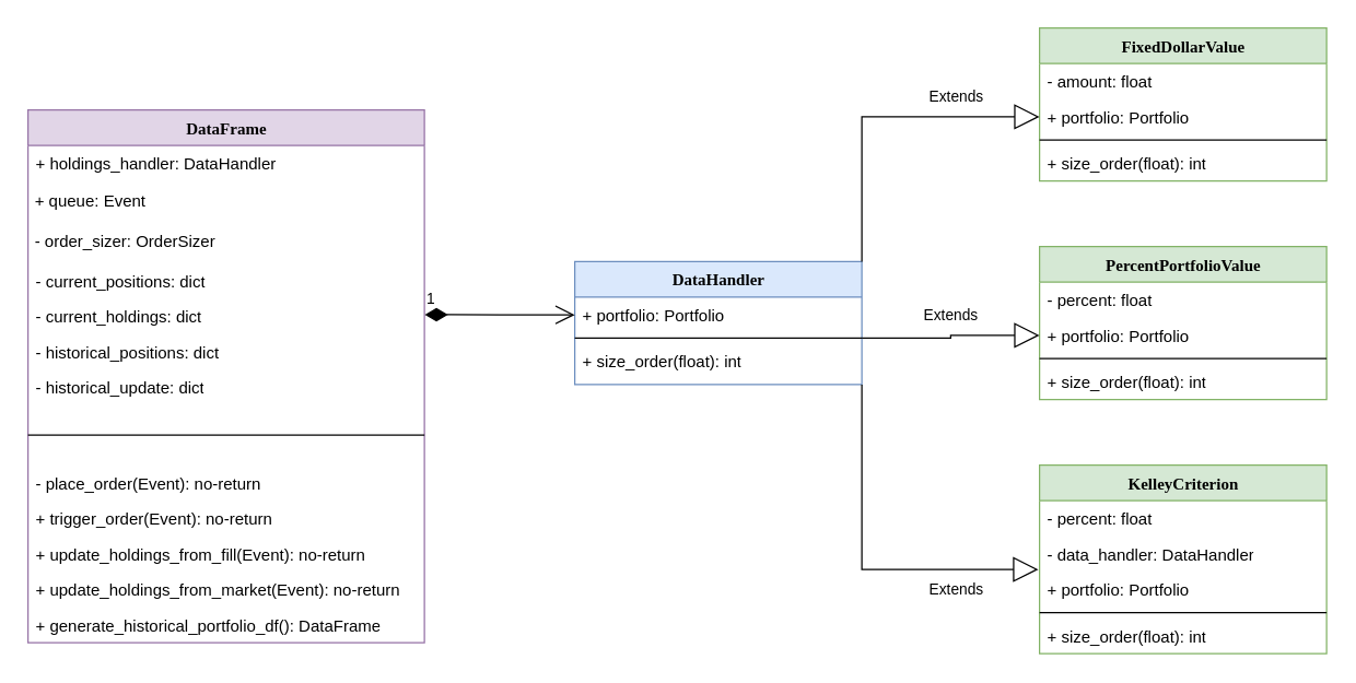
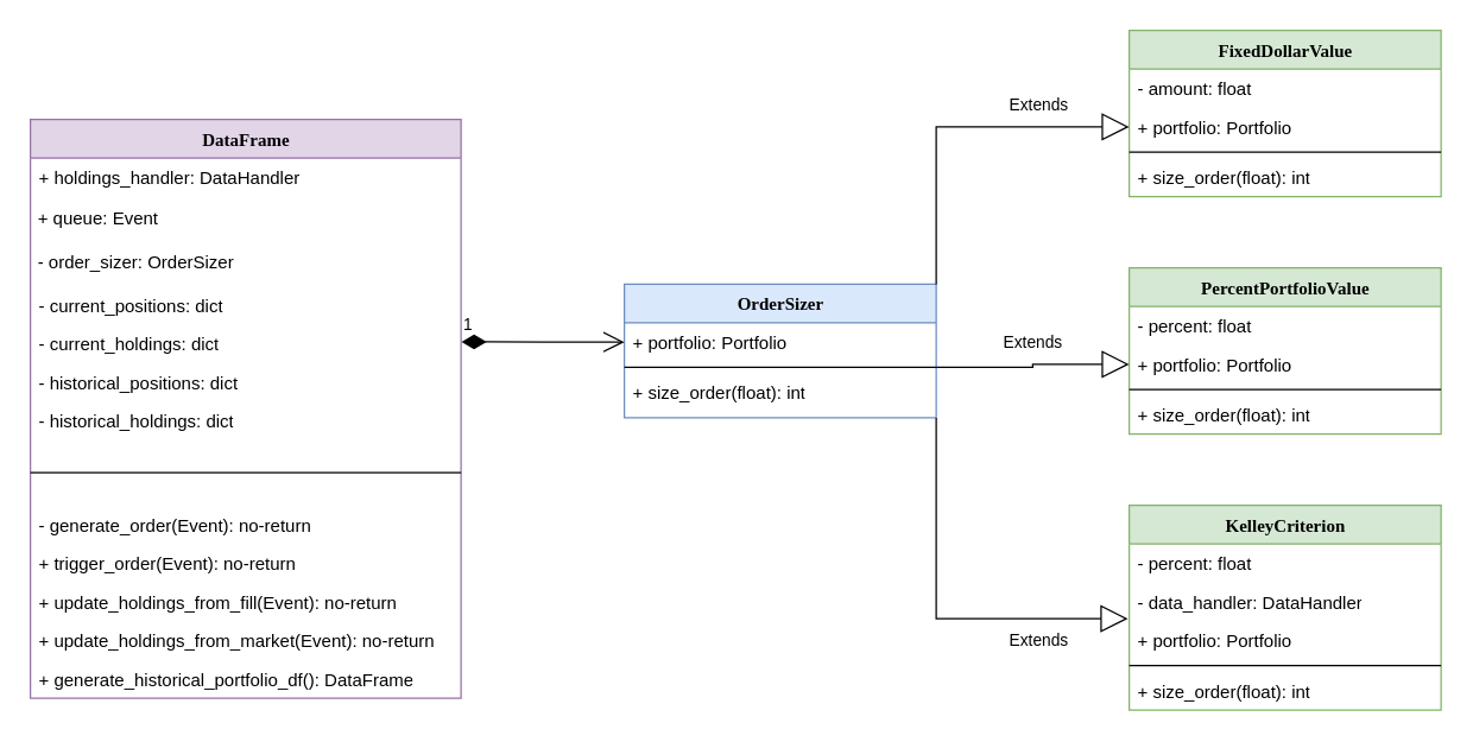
  <mxCell id="0" />
  <mxCell id="1" parent="0" />
- <mxCell id="2" value="DataHandler" style="swimlane;html=1;fontStyle=1;align=center;verticalAlign=top;childLayout=stackLayout;horizontal=1;startSize=26;horizontalStack=0;resizeParent=1;resizeLast=0;collapsible=1;marginBottom=0;swimlaneFillColor=#ffffff;rounded=0;shadow=0;comic=0;labelBackgroundColor=none;strokeWidth=1;fillColor=#dae8fc;fontFamily=Verdana;fontSize=12;strokeColor=#6c8ebf;" parent="1" vertex="1"><mxGeometry x="420" y="191" width="210" height="90" as="geometry" /></mxCell>
+ <mxCell id="2" value="OrderSizer" style="swimlane;html=1;fontStyle=1;align=center;verticalAlign=top;childLayout=stackLayout;horizontal=1;startSize=26;horizontalStack=0;resizeParent=1;resizeLast=0;collapsible=1;marginBottom=0;swimlaneFillColor=#ffffff;rounded=0;shadow=0;comic=0;labelBackgroundColor=none;strokeWidth=1;fillColor=#dae8fc;fontFamily=Verdana;fontSize=12;strokeColor=#6c8ebf;" parent="1" vertex="1"><mxGeometry x="420" y="191" width="210" height="90" as="geometry" /></mxCell>
  <mxCell id="3" value="+ portfolio: Portfolio" style="text;html=1;strokeColor=none;fillColor=none;align=left;verticalAlign=top;spacingLeft=4;spacingRight=4;whiteSpace=wrap;overflow=hidden;rotatable=0;points=[[0,0.5],[1,0.5]];portConstraint=eastwest;" parent="2" vertex="1"><mxGeometry y="26" width="210" height="26" as="geometry" /></mxCell>
  <mxCell id="4" value="" style="line;html=1;strokeWidth=1;fillColor=none;align=left;verticalAlign=middle;spacingTop=-1;spacingLeft=3;spacingRight=3;rotatable=0;labelPosition=right;points=[];portConstraint=eastwest;" parent="2" vertex="1"><mxGeometry y="52" width="210" height="8" as="geometry" /></mxCell>
  <mxCell id="5" value="+ size_order(float): int" style="text;html=1;strokeColor=none;fillColor=none;align=left;verticalAlign=top;spacingLeft=4;spacingRight=4;whiteSpace=wrap;overflow=hidden;rotatable=0;points=[[0,0.5],[1,0.5]];portConstraint=eastwest;" parent="2" vertex="1"><mxGeometry y="60" width="210" height="26" as="geometry" /></mxCell>
  <mxCell id="6" value="DataFrame" style="swimlane;html=1;fontStyle=1;align=center;verticalAlign=top;childLayout=stackLayout;horizontal=1;startSize=26;horizontalStack=0;resizeParent=1;resizeLast=0;collapsible=1;marginBottom=0;swimlaneFillColor=#ffffff;rounded=0;shadow=0;comic=0;labelBackgroundColor=none;strokeWidth=1;fillColor=#e1d5e7;fontFamily=Verdana;fontSize=12;strokeColor=#9673a6;" vertex="1" parent="1"><mxGeometry x="20" y="80" width="290" height="390" as="geometry" /></mxCell>
  <mxCell id="7" value="+ holdings_handler: DataHandler" style="text;html=1;strokeColor=none;fillColor=none;align=left;verticalAlign=top;spacingLeft=4;spacingRight=4;whiteSpace=wrap;overflow=hidden;rotatable=0;points=[[0,0.5],[1,0.5]];portConstraint=eastwest;" vertex="1" parent="6"><mxGeometry y="26" width="290" height="26" as="geometry" /></mxCell>
  <mxCell id="8" value="&amp;nbsp;+ queue: Event" style="text;html=1;strokeColor=none;fillColor=none;align=left;verticalAlign=middle;whiteSpace=wrap;rounded=0;" vertex="1" parent="6"><mxGeometry y="52" width="290" height="30" as="geometry" /></mxCell>
  <mxCell id="9" value="&amp;nbsp;- order_sizer: OrderSizer" style="text;html=1;strokeColor=none;fillColor=none;align=left;verticalAlign=middle;whiteSpace=wrap;rounded=0;" vertex="1" parent="6"><mxGeometry y="82" width="290" height="30" as="geometry" /></mxCell>
  <mxCell id="10" value="- current_positions: dict" style="text;html=1;strokeColor=none;fillColor=none;align=left;verticalAlign=top;spacingLeft=4;spacingRight=4;whiteSpace=wrap;overflow=hidden;rotatable=0;points=[[0,0.5],[1,0.5]];portConstraint=eastwest;" vertex="1" parent="6"><mxGeometry y="112" width="290" height="26" as="geometry" /></mxCell>
  <mxCell id="11" value="- current_holdings: dict" style="text;html=1;strokeColor=none;fillColor=none;align=left;verticalAlign=top;spacingLeft=4;spacingRight=4;whiteSpace=wrap;overflow=hidden;rotatable=0;points=[[0,0.5],[1,0.5]];portConstraint=eastwest;" vertex="1" parent="6"><mxGeometry y="138" width="290" height="26" as="geometry" /></mxCell>
  <mxCell id="12" value="- historical_positions: dict" style="text;html=1;strokeColor=none;fillColor=none;align=left;verticalAlign=top;spacingLeft=4;spacingRight=4;whiteSpace=wrap;overflow=hidden;rotatable=0;points=[[0,0.5],[1,0.5]];portConstraint=eastwest;" vertex="1" parent="6"><mxGeometry y="164" width="290" height="26" as="geometry" /></mxCell>
- <mxCell id="13" value="- historical_update: dict" style="text;html=1;strokeColor=none;fillColor=none;align=left;verticalAlign=top;spacingLeft=4;spacingRight=4;whiteSpace=wrap;overflow=hidden;rotatable=0;points=[[0,0.5],[1,0.5]];portConstraint=eastwest;" vertex="1" parent="6"><mxGeometry y="190" width="290" height="26" as="geometry" /></mxCell>
+ <mxCell id="13" value="- historical_holdings: dict" style="text;html=1;strokeColor=none;fillColor=none;align=left;verticalAlign=top;spacingLeft=4;spacingRight=4;whiteSpace=wrap;overflow=hidden;rotatable=0;points=[[0,0.5],[1,0.5]];portConstraint=eastwest;" vertex="1" parent="6"><mxGeometry y="190" width="290" height="26" as="geometry" /></mxCell>
  <mxCell id="14" value="" style="line;html=1;strokeWidth=1;fillColor=none;align=left;verticalAlign=middle;spacingTop=-1;spacingLeft=3;spacingRight=3;rotatable=0;labelPosition=right;points=[];portConstraint=eastwest;" vertex="1" parent="6"><mxGeometry y="216" width="290" height="44" as="geometry" /></mxCell>
- <mxCell id="15" value="- place_order(Event): no-return" style="text;html=1;strokeColor=none;fillColor=none;align=left;verticalAlign=top;spacingLeft=4;spacingRight=4;whiteSpace=wrap;overflow=hidden;rotatable=0;points=[[0,0.5],[1,0.5]];portConstraint=eastwest;" vertex="1" parent="6"><mxGeometry y="260" width="290" height="26" as="geometry" /></mxCell>
+ <mxCell id="15" value="- generate_order(Event): no-return" style="text;html=1;strokeColor=none;fillColor=none;align=left;verticalAlign=top;spacingLeft=4;spacingRight=4;whiteSpace=wrap;overflow=hidden;rotatable=0;points=[[0,0.5],[1,0.5]];portConstraint=eastwest;" vertex="1" parent="6"><mxGeometry y="260" width="290" height="26" as="geometry" /></mxCell>
  <mxCell id="16" value="+ trigger_order(Event): no-return" style="text;html=1;strokeColor=none;fillColor=none;align=left;verticalAlign=top;spacingLeft=4;spacingRight=4;whiteSpace=wrap;overflow=hidden;rotatable=0;points=[[0,0.5],[1,0.5]];portConstraint=eastwest;" vertex="1" parent="6"><mxGeometry y="286" width="290" height="26" as="geometry" /></mxCell>
  <mxCell id="17" value="+ update_holdings_from_fill(Event): no-return" style="text;html=1;strokeColor=none;fillColor=none;align=left;verticalAlign=top;spacingLeft=4;spacingRight=4;whiteSpace=wrap;overflow=hidden;rotatable=0;points=[[0,0.5],[1,0.5]];portConstraint=eastwest;" vertex="1" parent="6"><mxGeometry y="312" width="290" height="26" as="geometry" /></mxCell>
  <mxCell id="18" value="+ update_holdings_from_market(Event): no-return" style="text;html=1;strokeColor=none;fillColor=none;align=left;verticalAlign=top;spacingLeft=4;spacingRight=4;whiteSpace=wrap;overflow=hidden;rotatable=0;points=[[0,0.5],[1,0.5]];portConstraint=eastwest;" vertex="1" parent="6"><mxGeometry y="338" width="290" height="26" as="geometry" /></mxCell>
  <mxCell id="19" value="+ generate_historical_portfolio_df(): DataFrame" style="text;html=1;strokeColor=none;fillColor=none;align=left;verticalAlign=top;spacingLeft=4;spacingRight=4;whiteSpace=wrap;overflow=hidden;rotatable=0;points=[[0,0.5],[1,0.5]];portConstraint=eastwest;" vertex="1" parent="6"><mxGeometry y="364" width="290" height="26" as="geometry" /></mxCell>
  <mxCell id="20" value="FixedDollarValue" style="swimlane;html=1;fontStyle=1;align=center;verticalAlign=top;childLayout=stackLayout;horizontal=1;startSize=26;horizontalStack=0;resizeParent=1;resizeLast=0;collapsible=1;marginBottom=0;swimlaneFillColor=#ffffff;rounded=0;shadow=0;comic=0;labelBackgroundColor=none;strokeWidth=1;fillColor=#d5e8d4;fontFamily=Verdana;fontSize=12;strokeColor=#82b366;" vertex="1" parent="1"><mxGeometry x="760" y="20" width="210" height="112" as="geometry" /></mxCell>
  <mxCell id="21" value="- amount: float" style="text;html=1;strokeColor=none;fillColor=none;align=left;verticalAlign=top;spacingLeft=4;spacingRight=4;whiteSpace=wrap;overflow=hidden;rotatable=0;points=[[0,0.5],[1,0.5]];portConstraint=eastwest;" vertex="1" parent="20"><mxGeometry y="26" width="210" height="26" as="geometry" /></mxCell>
  <mxCell id="22" value="+ portfolio: Portfolio" style="text;html=1;strokeColor=none;fillColor=none;align=left;verticalAlign=top;spacingLeft=4;spacingRight=4;whiteSpace=wrap;overflow=hidden;rotatable=0;points=[[0,0.5],[1,0.5]];portConstraint=eastwest;" vertex="1" parent="20"><mxGeometry y="52" width="210" height="26" as="geometry" /></mxCell>
  <mxCell id="23" value="" style="line;html=1;strokeWidth=1;fillColor=none;align=left;verticalAlign=middle;spacingTop=-1;spacingLeft=3;spacingRight=3;rotatable=0;labelPosition=right;points=[];portConstraint=eastwest;" vertex="1" parent="20"><mxGeometry y="78" width="210" height="8" as="geometry" /></mxCell>
  <mxCell id="24" value="+ size_order(float): int" style="text;html=1;strokeColor=none;fillColor=none;align=left;verticalAlign=top;spacingLeft=4;spacingRight=4;whiteSpace=wrap;overflow=hidden;rotatable=0;points=[[0,0.5],[1,0.5]];portConstraint=eastwest;" vertex="1" parent="20"><mxGeometry y="86" width="210" height="26" as="geometry" /></mxCell>
  <mxCell id="25" value="PercentPortfolioValue" style="swimlane;html=1;fontStyle=1;align=center;verticalAlign=top;childLayout=stackLayout;horizontal=1;startSize=26;horizontalStack=0;resizeParent=1;resizeLast=0;collapsible=1;marginBottom=0;swimlaneFillColor=#ffffff;rounded=0;shadow=0;comic=0;labelBackgroundColor=none;strokeWidth=1;fillColor=#d5e8d4;fontFamily=Verdana;fontSize=12;strokeColor=#82b366;" vertex="1" parent="1"><mxGeometry x="760" y="180" width="210" height="112" as="geometry" /></mxCell>
  <mxCell id="26" value="- percent: float" style="text;html=1;strokeColor=none;fillColor=none;align=left;verticalAlign=top;spacingLeft=4;spacingRight=4;whiteSpace=wrap;overflow=hidden;rotatable=0;points=[[0,0.5],[1,0.5]];portConstraint=eastwest;" vertex="1" parent="25"><mxGeometry y="26" width="210" height="26" as="geometry" /></mxCell>
  <mxCell id="27" value="+ portfolio: Portfolio" style="text;html=1;strokeColor=none;fillColor=none;align=left;verticalAlign=top;spacingLeft=4;spacingRight=4;whiteSpace=wrap;overflow=hidden;rotatable=0;points=[[0,0.5],[1,0.5]];portConstraint=eastwest;" vertex="1" parent="25"><mxGeometry y="52" width="210" height="26" as="geometry" /></mxCell>
  <mxCell id="28" value="" style="line;html=1;strokeWidth=1;fillColor=none;align=left;verticalAlign=middle;spacingTop=-1;spacingLeft=3;spacingRight=3;rotatable=0;labelPosition=right;points=[];portConstraint=eastwest;" vertex="1" parent="25"><mxGeometry y="78" width="210" height="8" as="geometry" /></mxCell>
  <mxCell id="29" value="+ size_order(float): int" style="text;html=1;strokeColor=none;fillColor=none;align=left;verticalAlign=top;spacingLeft=4;spacingRight=4;whiteSpace=wrap;overflow=hidden;rotatable=0;points=[[0,0.5],[1,0.5]];portConstraint=eastwest;" vertex="1" parent="25"><mxGeometry y="86" width="210" height="26" as="geometry" /></mxCell>
  <mxCell id="30" value="KelleyCriterion" style="swimlane;html=1;fontStyle=1;align=center;verticalAlign=top;childLayout=stackLayout;horizontal=1;startSize=26;horizontalStack=0;resizeParent=1;resizeLast=0;collapsible=1;marginBottom=0;swimlaneFillColor=#ffffff;rounded=0;shadow=0;comic=0;labelBackgroundColor=none;strokeWidth=1;fillColor=#d5e8d4;fontFamily=Verdana;fontSize=12;strokeColor=#82b366;" vertex="1" parent="1"><mxGeometry x="760" y="340" width="210" height="138" as="geometry" /></mxCell>
  <mxCell id="31" value="- percent: float" style="text;html=1;strokeColor=none;fillColor=none;align=left;verticalAlign=top;spacingLeft=4;spacingRight=4;whiteSpace=wrap;overflow=hidden;rotatable=0;points=[[0,0.5],[1,0.5]];portConstraint=eastwest;" vertex="1" parent="30"><mxGeometry y="26" width="210" height="26" as="geometry" /></mxCell>
  <mxCell id="32" value="- data_handler: DataHandler" style="text;html=1;strokeColor=none;fillColor=none;align=left;verticalAlign=top;spacingLeft=4;spacingRight=4;whiteSpace=wrap;overflow=hidden;rotatable=0;points=[[0,0.5],[1,0.5]];portConstraint=eastwest;" vertex="1" parent="30"><mxGeometry y="52" width="210" height="26" as="geometry" /></mxCell>
  <mxCell id="33" value="+ portfolio: Portfolio" style="text;html=1;strokeColor=none;fillColor=none;align=left;verticalAlign=top;spacingLeft=4;spacingRight=4;whiteSpace=wrap;overflow=hidden;rotatable=0;points=[[0,0.5],[1,0.5]];portConstraint=eastwest;" vertex="1" parent="30"><mxGeometry y="78" width="210" height="26" as="geometry" /></mxCell>
  <mxCell id="34" value="" style="line;html=1;strokeWidth=1;fillColor=none;align=left;verticalAlign=middle;spacingTop=-1;spacingLeft=3;spacingRight=3;rotatable=0;labelPosition=right;points=[];portConstraint=eastwest;" vertex="1" parent="30"><mxGeometry y="104" width="210" height="8" as="geometry" /></mxCell>
  <mxCell id="35" value="+ size_order(float): int" style="text;html=1;strokeColor=none;fillColor=none;align=left;verticalAlign=top;spacingLeft=4;spacingRight=4;whiteSpace=wrap;overflow=hidden;rotatable=0;points=[[0,0.5],[1,0.5]];portConstraint=eastwest;" vertex="1" parent="30"><mxGeometry y="112" width="210" height="26" as="geometry" /></mxCell>
  <mxCell id="36" value="Extends" style="endArrow=block;endSize=16;endFill=0;html=1;rounded=0;edgeStyle=orthogonalEdgeStyle;entryX=0;entryY=0.5;entryDx=0;entryDy=0;exitX=1;exitY=0;exitDx=0;exitDy=0;" edge="1" parent="1" source="2" target="22"><mxGeometry x="0.491" y="15" width="160" relative="1" as="geometry"><mxPoint x="570" y="390" as="sourcePoint" /><mxPoint x="730" y="390" as="targetPoint" /><mxPoint x="-1" as="offset" /></mxGeometry></mxCell>
  <mxCell id="37" value="Extends" style="endArrow=block;endSize=16;endFill=0;html=1;rounded=0;edgeStyle=orthogonalEdgeStyle;exitX=1;exitY=1.154;exitDx=0;exitDy=0;exitPerimeter=0;entryX=0;entryY=0.5;entryDx=0;entryDy=0;" edge="1" parent="1" source="3" target="27"><mxGeometry x="0.015" y="15" width="160" relative="1" as="geometry"><mxPoint x="570" y="390" as="sourcePoint" /><mxPoint x="730" y="390" as="targetPoint" /><Array as="points"><mxPoint x="695" y="247" /><mxPoint x="695" y="245" /></Array><mxPoint as="offset" /></mxGeometry></mxCell>
  <mxCell id="38" value="Extends" style="endArrow=block;endSize=16;endFill=0;html=1;rounded=0;edgeStyle=orthogonalEdgeStyle;entryX=-0.004;entryY=-0.06;entryDx=0;entryDy=0;entryPerimeter=0;exitX=1;exitY=1;exitDx=0;exitDy=0;" edge="1" parent="1" source="2" target="33"><mxGeometry x="0.553" y="-15" width="160" relative="1" as="geometry"><mxPoint x="570" y="390" as="sourcePoint" /><mxPoint x="730" y="390" as="targetPoint" /><mxPoint x="-1" as="offset" /></mxGeometry></mxCell>
  <mxCell id="39" value="1" style="endArrow=open;html=1;endSize=12;startArrow=diamondThin;startSize=14;startFill=1;edgeStyle=orthogonalEdgeStyle;align=left;verticalAlign=bottom;rounded=0;exitX=1.001;exitY=0.457;exitDx=0;exitDy=0;exitPerimeter=0;entryX=0;entryY=0.5;entryDx=0;entryDy=0;" edge="1" parent="1" source="11" target="3"><mxGeometry x="-1" y="3" relative="1" as="geometry"><mxPoint x="320" y="230" as="sourcePoint" /><mxPoint x="410" y="230" as="targetPoint" /><Array as="points" /></mxGeometry></mxCell>
